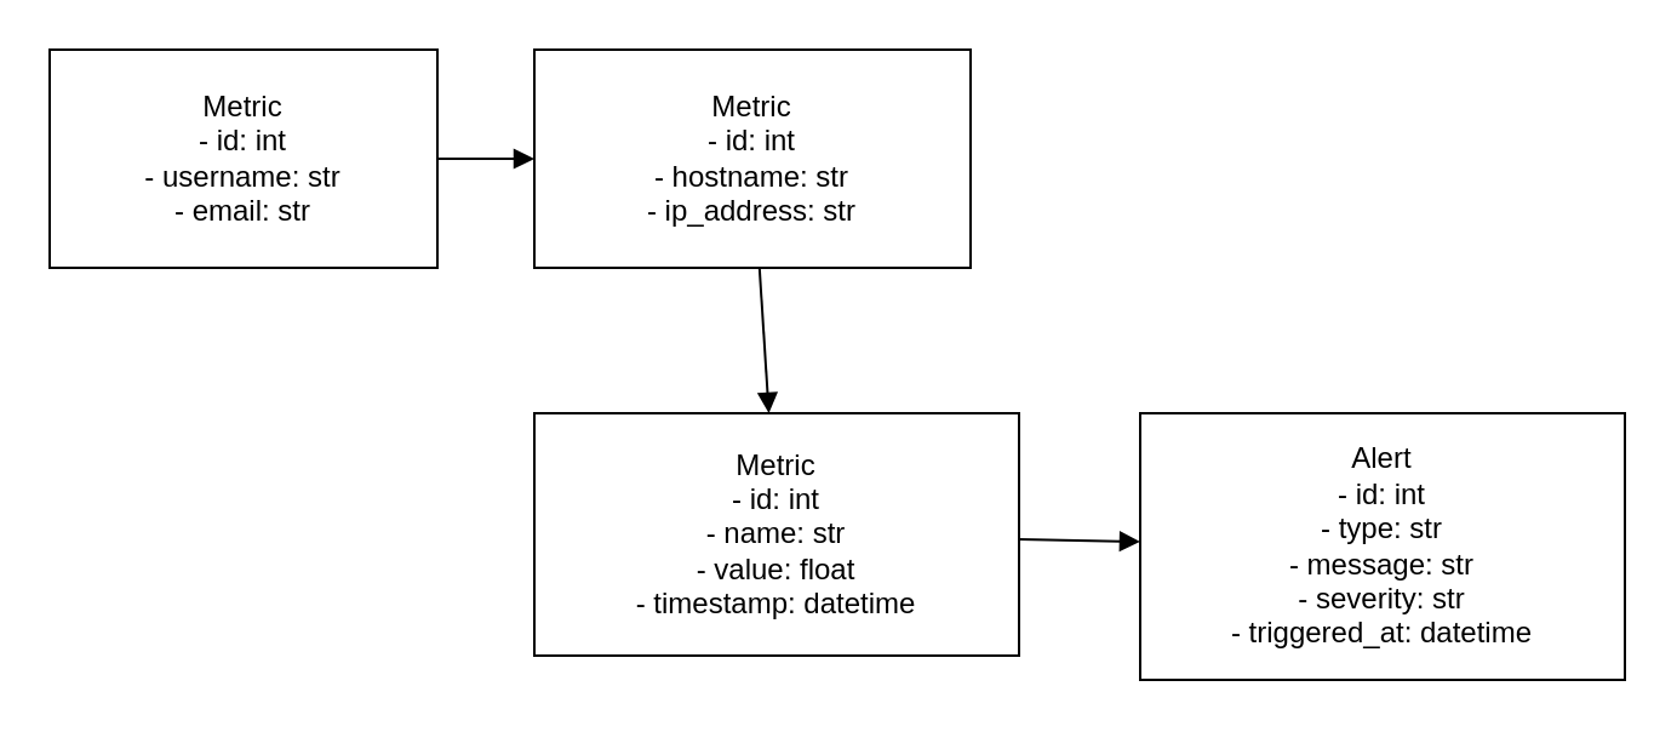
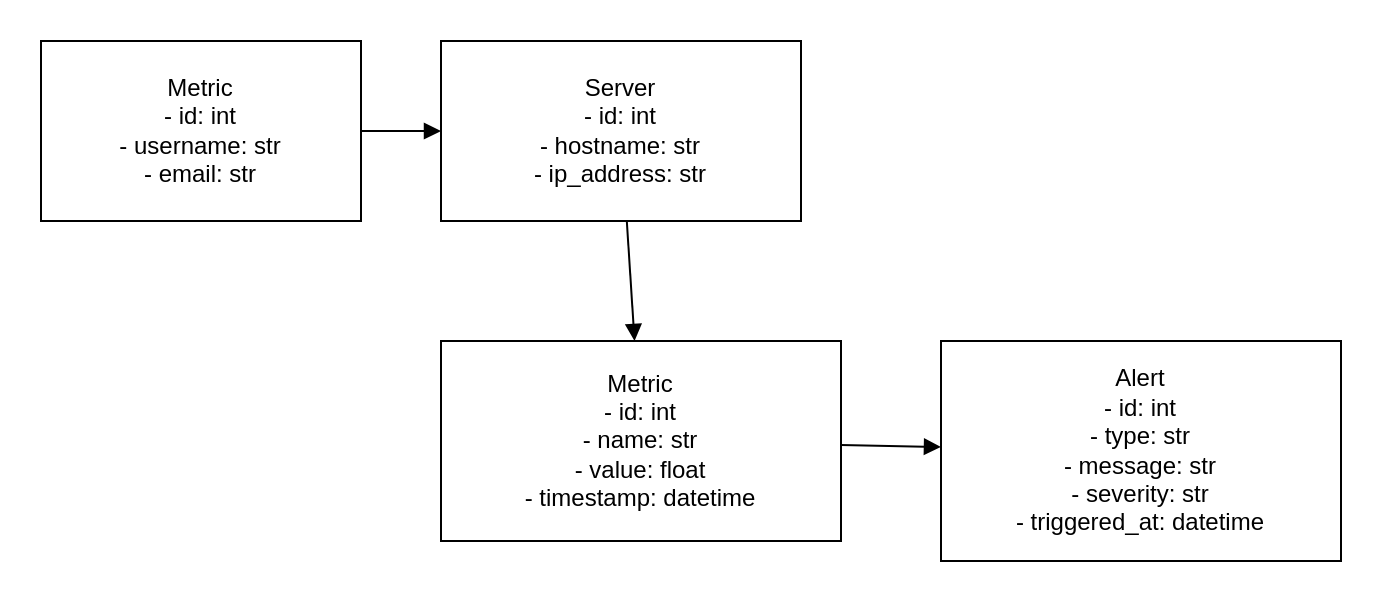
  <mxCell id="0" />
  <mxCell id="1" parent="0" />
  <mxCell id="2" value="Metric&#10;- id: int&#10;- username: str&#10;- email: str" style="shape=umlClass;whiteSpace=wrap;html=1;" vertex="1" parent="1"><mxGeometry x="20" y="20" width="160" height="90" as="geometry" /></mxCell>
- <mxCell id="3" value="Metric&#10;- id: int&#10;- hostname: str&#10;- ip_address: str" style="shape=umlClass;whiteSpace=wrap;html=1;" vertex="1" parent="1"><mxGeometry x="220" y="20" width="180" height="90" as="geometry" /></mxCell>
+ <mxCell id="3" value="Server&#10;- id: int&#10;- hostname: str&#10;- ip_address: str" style="shape=umlClass;whiteSpace=wrap;html=1;" vertex="1" parent="1"><mxGeometry x="220" y="20" width="180" height="90" as="geometry" /></mxCell>
  <mxCell id="4" value="Metric&#10;- id: int&#10;- name: str&#10;- value: float&#10;- timestamp: datetime" style="shape=umlClass;whiteSpace=wrap;html=1;" vertex="1" parent="1"><mxGeometry x="220" y="170" width="200" height="100" as="geometry" /></mxCell>
  <mxCell id="5" value="Alert&#10;- id: int&#10;- type: str&#10;- message: str&#10;- severity: str&#10;- triggered_at: datetime" style="shape=umlClass;whiteSpace=wrap;html=1;" vertex="1" parent="1"><mxGeometry x="470" y="170" width="200" height="110" as="geometry" /></mxCell>
  <mxCell id="6" style="endArrow=block;startArrow=none;" edge="1" parent="1" source="2" target="3"><mxGeometry relative="1" as="geometry" /></mxCell>
  <mxCell id="7" style="endArrow=block;startArrow=none;" edge="1" parent="1" source="3" target="4"><mxGeometry relative="1" as="geometry" /></mxCell>
  <mxCell id="8" style="endArrow=block;startArrow=none;" edge="1" parent="1" source="4" target="5"><mxGeometry relative="1" as="geometry" /></mxCell>
